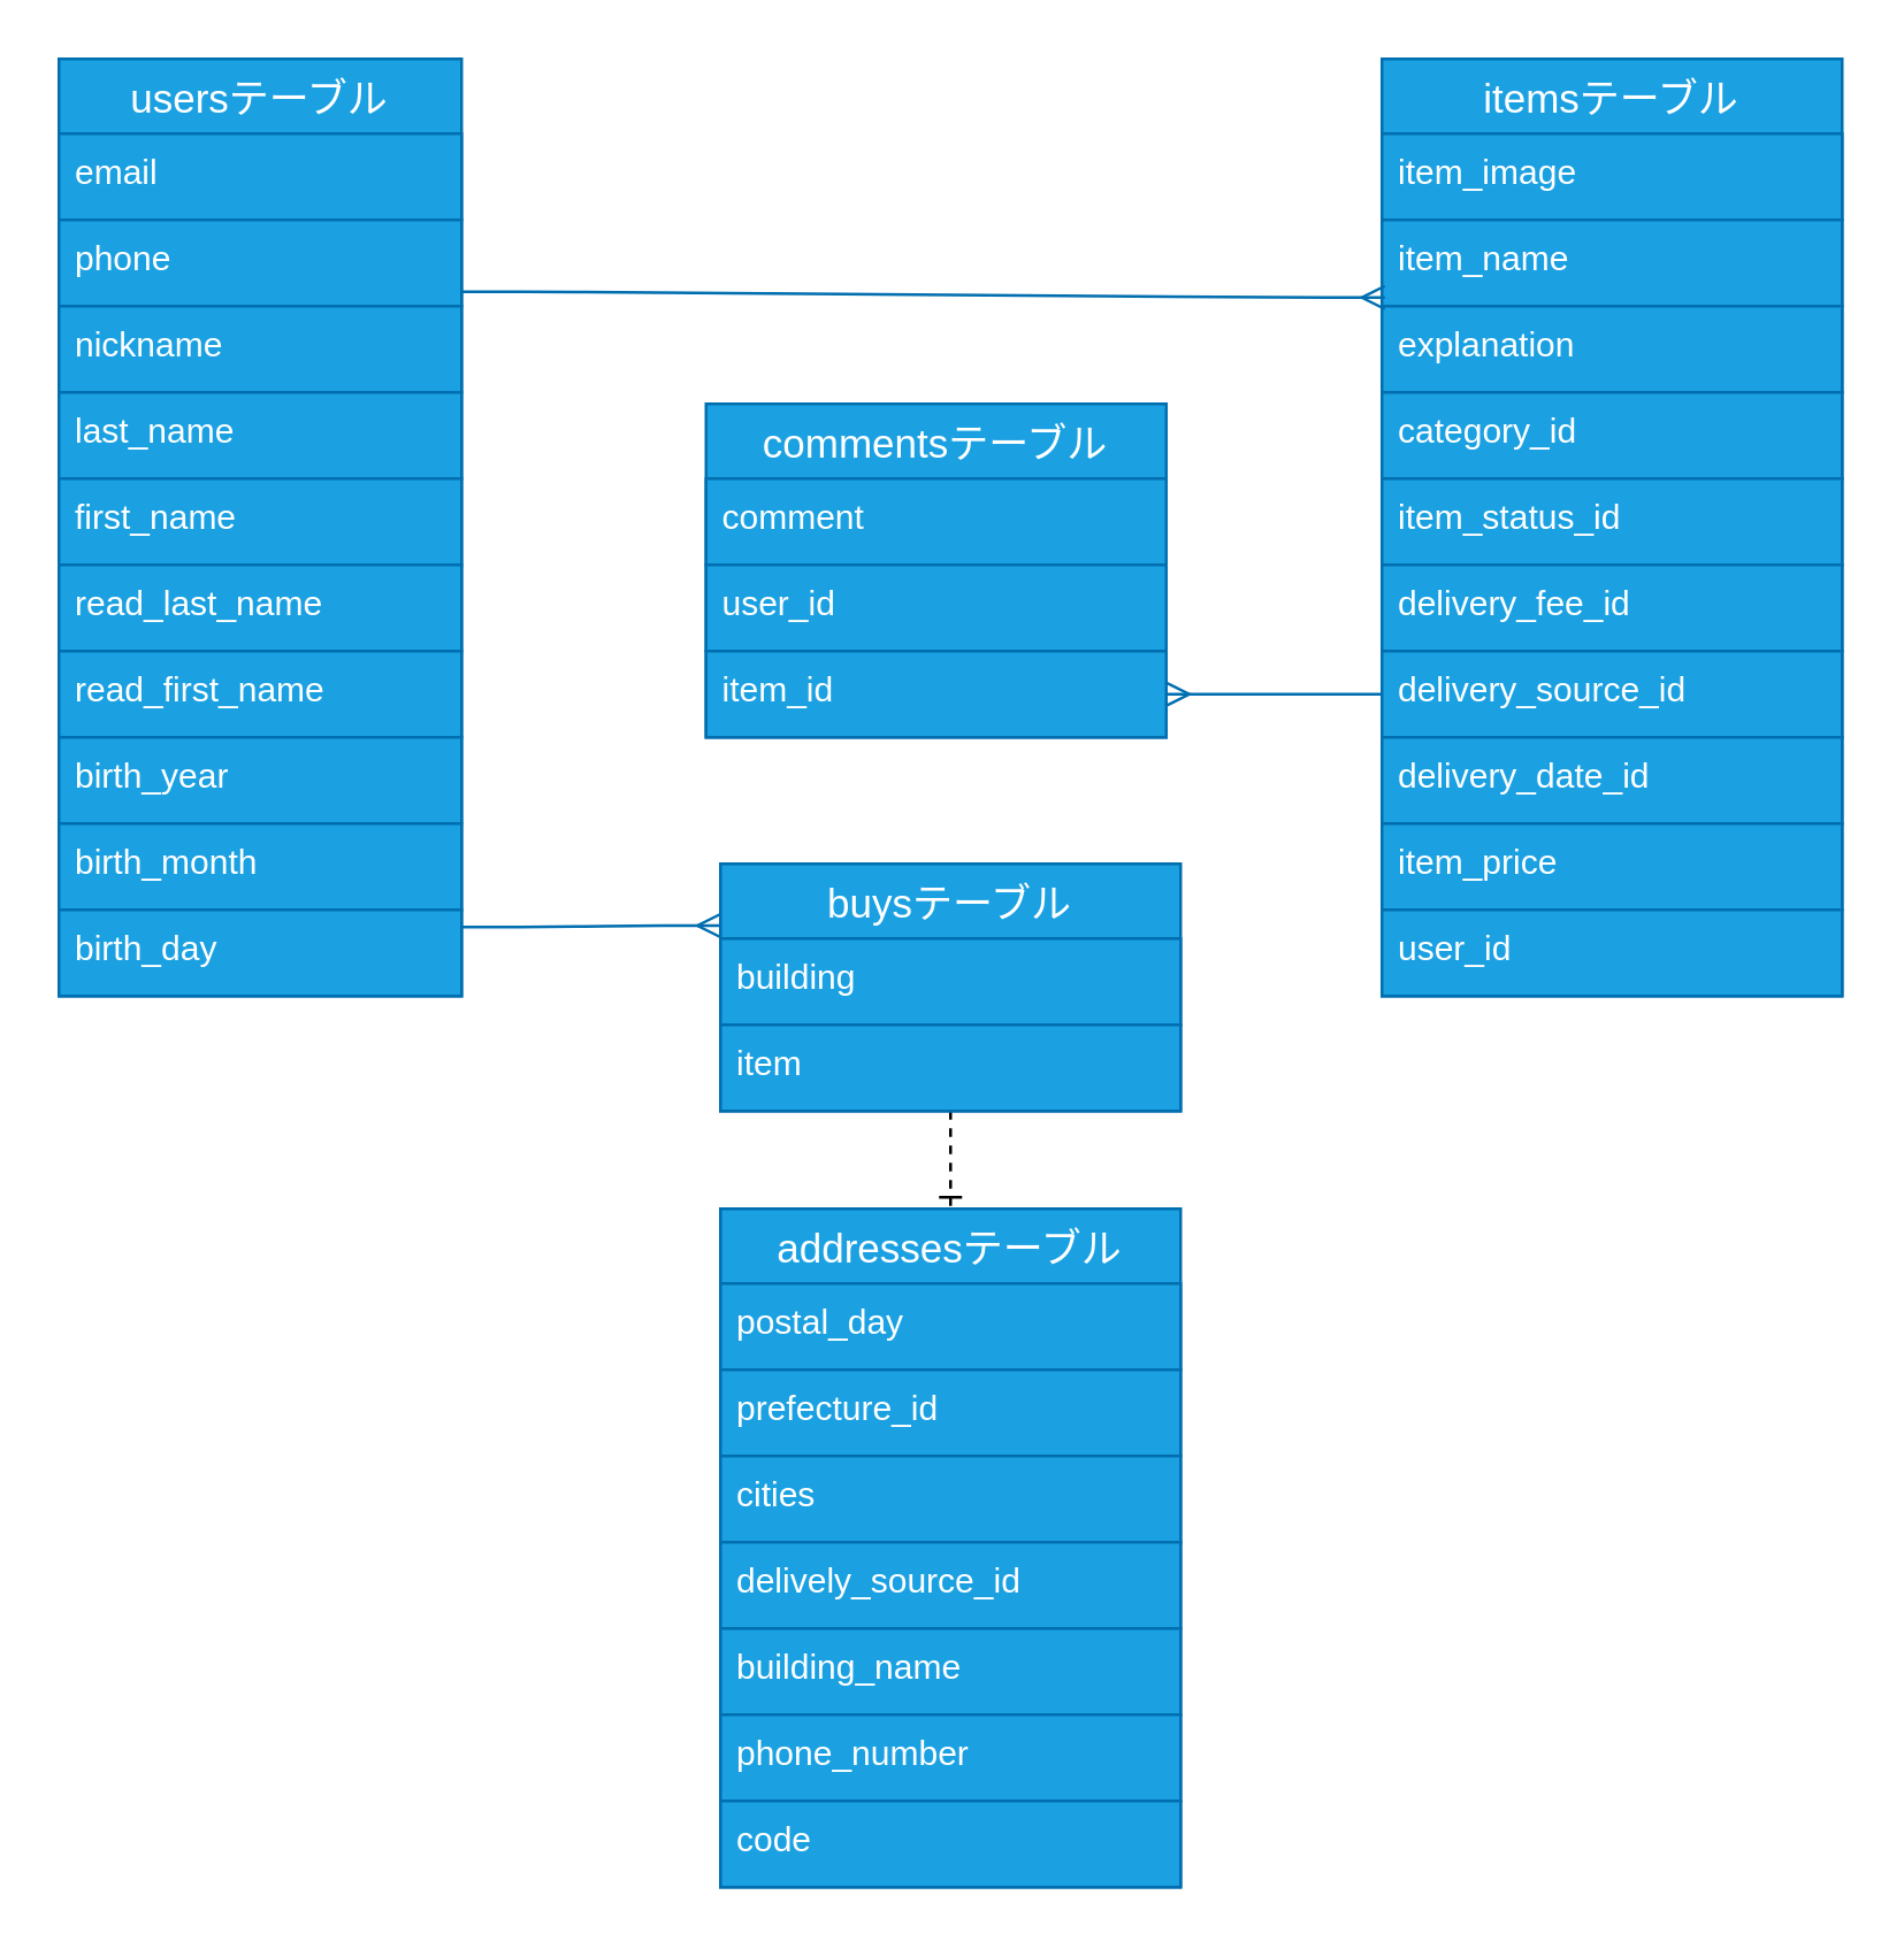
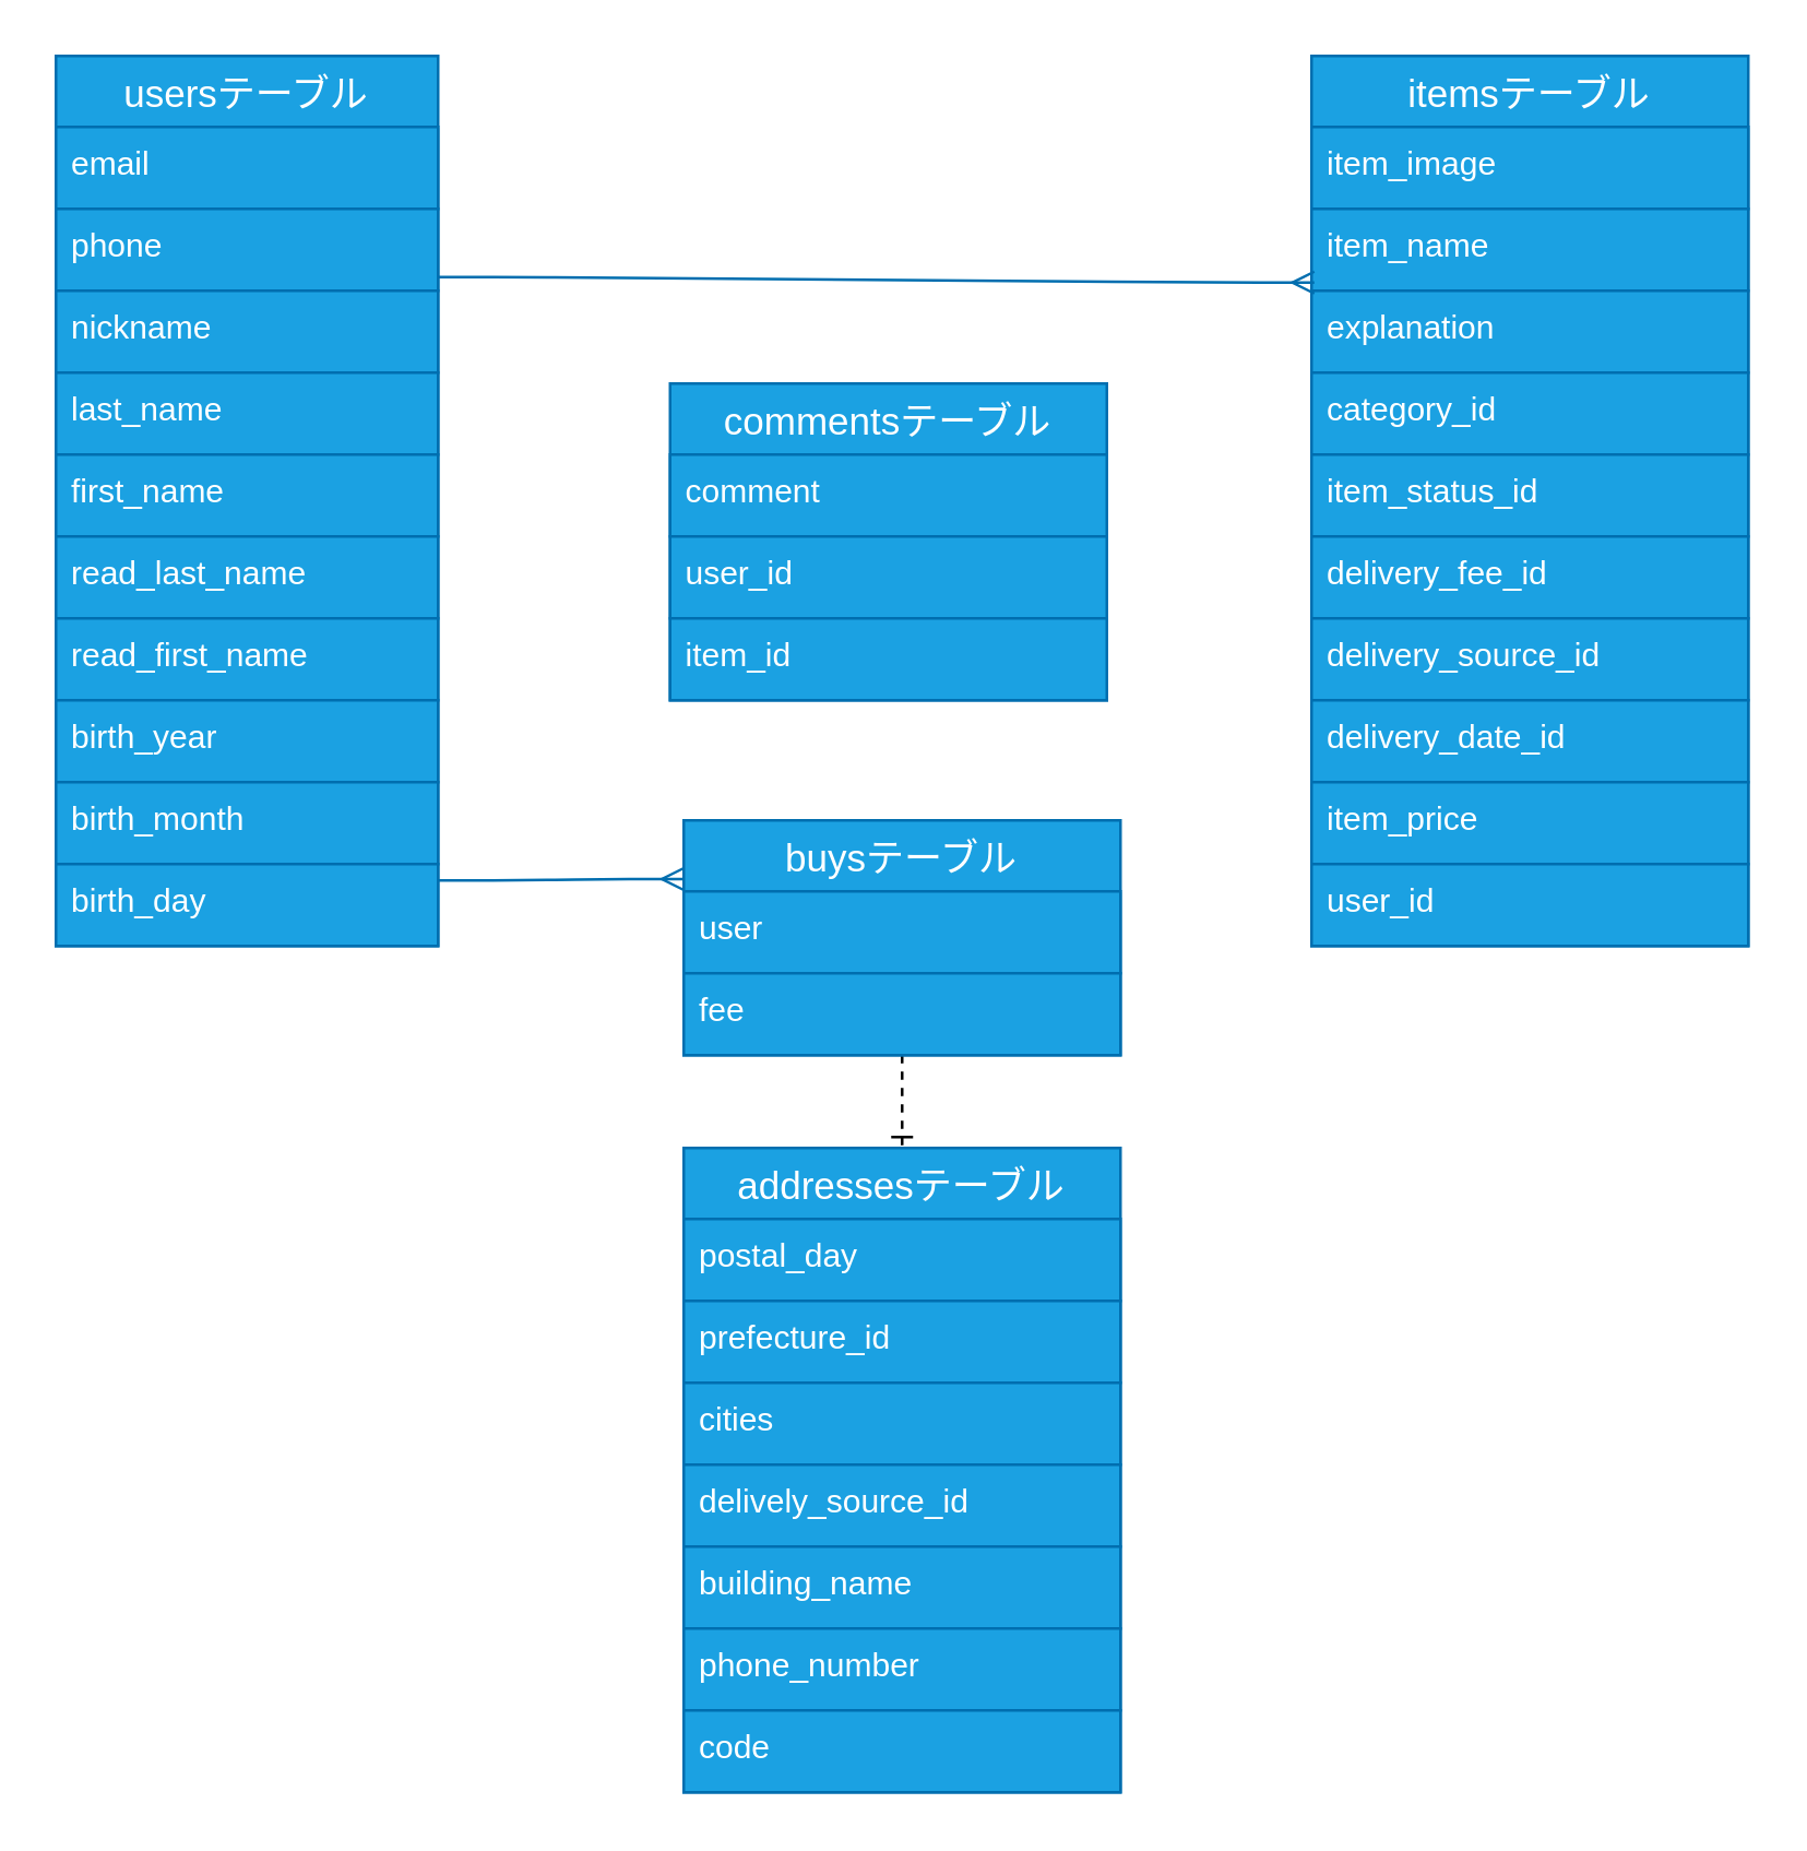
  <mxCell id="0" />
  <mxCell id="1" parent="0" />
  <mxCell id="2" value="usersテーブル" style="swimlane;fontStyle=0;childLayout=stackLayout;horizontal=1;startSize=26;horizontalStack=0;resizeParent=1;resizeParentMax=0;resizeLast=0;collapsible=1;marginBottom=0;align=center;fontSize=14;fillColor=#1ba1e2;strokeColor=#006EAF;fontColor=#ffffff;" parent="1" vertex="1"><mxGeometry x="20" y="20" width="140" height="326" as="geometry"><mxRectangle x="40" y="120" width="120" height="26" as="alternateBounds" /></mxGeometry></mxCell>
  <mxCell id="3" value="email" style="text;strokeColor=#006EAF;fillColor=#1ba1e2;spacingLeft=4;spacingRight=4;overflow=hidden;rotatable=0;points=[[0,0.5],[1,0.5]];portConstraint=eastwest;fontSize=12;fontColor=#ffffff;" parent="2" vertex="1"><mxGeometry y="26" width="140" height="30" as="geometry" /></mxCell>
  <mxCell id="4" value="phone" style="text;strokeColor=#006EAF;fillColor=#1ba1e2;spacingLeft=4;spacingRight=4;overflow=hidden;rotatable=0;points=[[0,0.5],[1,0.5]];portConstraint=eastwest;fontSize=12;fontColor=#ffffff;" parent="2" vertex="1"><mxGeometry y="56" width="140" height="30" as="geometry" /></mxCell>
  <mxCell id="5" value="nickname" style="text;strokeColor=#006EAF;fillColor=#1ba1e2;spacingLeft=4;spacingRight=4;overflow=hidden;rotatable=0;points=[[0,0.5],[1,0.5]];portConstraint=eastwest;fontSize=12;fontColor=#ffffff;" parent="2" vertex="1"><mxGeometry y="86" width="140" height="30" as="geometry" /></mxCell>
  <mxCell id="6" value="last_name" style="text;strokeColor=#006EAF;fillColor=#1ba1e2;spacingLeft=4;spacingRight=4;overflow=hidden;rotatable=0;points=[[0,0.5],[1,0.5]];portConstraint=eastwest;fontSize=12;fontColor=#ffffff;" parent="2" vertex="1"><mxGeometry y="116" width="140" height="30" as="geometry" /></mxCell>
  <mxCell id="7" value="first_name" style="text;strokeColor=#006EAF;fillColor=#1ba1e2;spacingLeft=4;spacingRight=4;overflow=hidden;rotatable=0;points=[[0,0.5],[1,0.5]];portConstraint=eastwest;fontSize=12;fontColor=#ffffff;" vertex="1" parent="2"><mxGeometry y="146" width="140" height="30" as="geometry" /></mxCell>
  <mxCell id="8" value="read_last_name" style="text;strokeColor=#006EAF;fillColor=#1ba1e2;spacingLeft=4;spacingRight=4;overflow=hidden;rotatable=0;points=[[0,0.5],[1,0.5]];portConstraint=eastwest;fontSize=12;fontColor=#ffffff;" parent="2" vertex="1"><mxGeometry y="176" width="140" height="30" as="geometry" /></mxCell>
  <mxCell id="9" value="read_first_name" style="text;strokeColor=#006EAF;fillColor=#1ba1e2;spacingLeft=4;spacingRight=4;overflow=hidden;rotatable=0;points=[[0,0.5],[1,0.5]];portConstraint=eastwest;fontSize=12;fontColor=#ffffff;" vertex="1" parent="2"><mxGeometry y="206" width="140" height="30" as="geometry" /></mxCell>
  <mxCell id="10" value="birth_year" style="text;strokeColor=#006EAF;fillColor=#1ba1e2;spacingLeft=4;spacingRight=4;overflow=hidden;rotatable=0;points=[[0,0.5],[1,0.5]];portConstraint=eastwest;fontSize=12;fontColor=#ffffff;" vertex="1" parent="2"><mxGeometry y="236" width="140" height="30" as="geometry" /></mxCell>
  <mxCell id="11" value="birth_month" style="text;strokeColor=#006EAF;fillColor=#1ba1e2;spacingLeft=4;spacingRight=4;overflow=hidden;rotatable=0;points=[[0,0.5],[1,0.5]];portConstraint=eastwest;fontSize=12;fontColor=#ffffff;" vertex="1" parent="2"><mxGeometry y="266" width="140" height="30" as="geometry" /></mxCell>
  <mxCell id="12" value="birth_day" style="text;strokeColor=#006EAF;fillColor=#1ba1e2;spacingLeft=4;spacingRight=4;overflow=hidden;rotatable=0;points=[[0,0.5],[1,0.5]];portConstraint=eastwest;fontSize=12;fontColor=#ffffff;" parent="2" vertex="1"><mxGeometry y="296" width="140" height="30" as="geometry" /></mxCell>
  <mxCell id="13" value="itemsテーブル" style="swimlane;fontStyle=0;childLayout=stackLayout;horizontal=1;startSize=26;horizontalStack=0;resizeParent=1;resizeParentMax=0;resizeLast=0;collapsible=1;marginBottom=0;align=center;fontSize=14;fillColor=#1ba1e2;strokeColor=#006EAF;fontColor=#ffffff;" parent="1" vertex="1"><mxGeometry x="480" y="20" width="160" height="326" as="geometry" /></mxCell>
  <mxCell id="14" value="item_image" style="text;strokeColor=#006EAF;fillColor=#1ba1e2;spacingLeft=4;spacingRight=4;overflow=hidden;rotatable=0;points=[[0,0.5],[1,0.5]];portConstraint=eastwest;fontSize=12;fontColor=#ffffff;" parent="13" vertex="1"><mxGeometry y="26" width="160" height="30" as="geometry" /></mxCell>
  <mxCell id="15" value="item_name" style="text;strokeColor=#006EAF;fillColor=#1ba1e2;spacingLeft=4;spacingRight=4;overflow=hidden;rotatable=0;points=[[0,0.5],[1,0.5]];portConstraint=eastwest;fontSize=12;fontColor=#ffffff;" vertex="1" parent="13"><mxGeometry y="56" width="160" height="30" as="geometry" /></mxCell>
  <mxCell id="16" value="explanation" style="text;strokeColor=#006EAF;fillColor=#1ba1e2;spacingLeft=4;spacingRight=4;overflow=hidden;rotatable=0;points=[[0,0.5],[1,0.5]];portConstraint=eastwest;fontSize=12;fontColor=#ffffff;" parent="13" vertex="1"><mxGeometry y="86" width="160" height="30" as="geometry" /></mxCell>
  <mxCell id="17" value="category_id" style="text;strokeColor=#006EAF;fillColor=#1ba1e2;spacingLeft=4;spacingRight=4;overflow=hidden;rotatable=0;points=[[0,0.5],[1,0.5]];portConstraint=eastwest;fontSize=12;fontColor=#ffffff;" parent="13" vertex="1"><mxGeometry y="116" width="160" height="30" as="geometry" /></mxCell>
  <mxCell id="18" value="item_status_id" style="text;strokeColor=#006EAF;fillColor=#1ba1e2;spacingLeft=4;spacingRight=4;overflow=hidden;rotatable=0;points=[[0,0.5],[1,0.5]];portConstraint=eastwest;fontSize=12;fontColor=#ffffff;" parent="13" vertex="1"><mxGeometry y="146" width="160" height="30" as="geometry" /></mxCell>
  <mxCell id="19" value="delivery_fee_id" style="text;strokeColor=#006EAF;fillColor=#1ba1e2;spacingLeft=4;spacingRight=4;overflow=hidden;rotatable=0;points=[[0,0.5],[1,0.5]];portConstraint=eastwest;fontSize=12;fontColor=#ffffff;" parent="13" vertex="1"><mxGeometry y="176" width="160" height="30" as="geometry" /></mxCell>
  <mxCell id="20" value="delivery_source_id" style="text;strokeColor=#006EAF;fillColor=#1ba1e2;spacingLeft=4;spacingRight=4;overflow=hidden;rotatable=0;points=[[0,0.5],[1,0.5]];portConstraint=eastwest;fontSize=12;fontColor=#ffffff;" parent="13" vertex="1"><mxGeometry y="206" width="160" height="30" as="geometry" /></mxCell>
  <mxCell id="21" value="delivery_date_id" style="text;strokeColor=#006EAF;fillColor=#1ba1e2;spacingLeft=4;spacingRight=4;overflow=hidden;rotatable=0;points=[[0,0.5],[1,0.5]];portConstraint=eastwest;fontSize=12;fontColor=#ffffff;" parent="13" vertex="1"><mxGeometry y="236" width="160" height="30" as="geometry" /></mxCell>
  <mxCell id="22" value="item_price" style="text;strokeColor=#006EAF;fillColor=#1ba1e2;spacingLeft=4;spacingRight=4;overflow=hidden;rotatable=0;points=[[0,0.5],[1,0.5]];portConstraint=eastwest;fontSize=12;fontColor=#ffffff;" vertex="1" parent="13"><mxGeometry y="266" width="160" height="30" as="geometry" /></mxCell>
  <mxCell id="23" value="user_id" style="text;strokeColor=#006EAF;fillColor=#1ba1e2;spacingLeft=4;spacingRight=4;overflow=hidden;rotatable=0;points=[[0,0.5],[1,0.5]];portConstraint=eastwest;fontSize=12;fontColor=#ffffff;" vertex="1" parent="13"><mxGeometry y="296" width="160" height="30" as="geometry" /></mxCell>
  <mxCell id="24" value="" style="edgeStyle=entityRelationEdgeStyle;fontSize=12;html=1;endArrow=ERmany;exitX=1;exitY=0.833;exitDx=0;exitDy=0;jumpSize=7;startSize=6;sourcePerimeterSpacing=16;targetPerimeterSpacing=16;exitPerimeter=0;fillColor=#1ba1e2;strokeColor=#006EAF;" edge="1" parent="1" source="4"><mxGeometry width="100" height="100" relative="1" as="geometry"><mxPoint x="170" y="211" as="sourcePoint" /><mxPoint x="481" y="103" as="targetPoint" /></mxGeometry></mxCell>
  <mxCell id="25" value="commentsテーブル" style="swimlane;fontStyle=0;childLayout=stackLayout;horizontal=1;startSize=26;horizontalStack=0;resizeParent=1;resizeParentMax=0;resizeLast=0;collapsible=1;marginBottom=0;align=center;fontSize=14;fillColor=#1ba1e2;strokeColor=#006EAF;fontColor=#ffffff;" vertex="1" parent="1"><mxGeometry x="245" y="140" width="160" height="116" as="geometry" /></mxCell>
  <mxCell id="26" value="comment" style="text;strokeColor=#006EAF;fillColor=#1ba1e2;spacingLeft=4;spacingRight=4;overflow=hidden;rotatable=0;points=[[0,0.5],[1,0.5]];portConstraint=eastwest;fontSize=12;fontColor=#ffffff;" vertex="1" parent="25"><mxGeometry y="26" width="160" height="30" as="geometry" /></mxCell>
  <mxCell id="27" value="user_id" style="text;strokeColor=#006EAF;fillColor=#1ba1e2;spacingLeft=4;spacingRight=4;overflow=hidden;rotatable=0;points=[[0,0.5],[1,0.5]];portConstraint=eastwest;fontSize=12;fontColor=#ffffff;" vertex="1" parent="25"><mxGeometry y="56" width="160" height="30" as="geometry" /></mxCell>
  <mxCell id="28" value="item_id" style="text;strokeColor=#006EAF;fillColor=#1ba1e2;spacingLeft=4;spacingRight=4;overflow=hidden;rotatable=0;points=[[0,0.5],[1,0.5]];portConstraint=eastwest;fontSize=12;fontColor=#ffffff;" vertex="1" parent="25"><mxGeometry y="86" width="160" height="30" as="geometry" /></mxCell>
- <mxCell id="29" value="" style="edgeStyle=entityRelationEdgeStyle;fontSize=12;html=1;endArrow=ERmany;entryX=1;entryY=0.5;entryDx=0;entryDy=0;exitX=0;exitY=0.5;exitDx=0;exitDy=0;fillColor=#1ba1e2;strokeColor=#006EAF;" edge="1" parent="1" source="20" target="28"><mxGeometry width="100" height="100" relative="1" as="geometry"><mxPoint x="430" y="450" as="sourcePoint" /><mxPoint x="600" y="330" as="targetPoint" /></mxGeometry></mxCell>
  <mxCell id="30" style="edgeStyle=none;rounded=0;jumpSize=7;orthogonalLoop=1;jettySize=auto;html=1;exitX=0.5;exitY=1;exitDx=0;exitDy=0;entryX=0.5;entryY=0;entryDx=0;entryDy=0;startSize=6;sourcePerimeterSpacing=16;endArrow=ERone;endFill=0;targetPerimeterSpacing=16;dashed=1;" edge="1" parent="1" source="31" target="34"><mxGeometry relative="1" as="geometry" /></mxCell>
  <mxCell id="31" value="buysテーブル" style="swimlane;fontStyle=0;childLayout=stackLayout;horizontal=1;startSize=26;horizontalStack=0;resizeParent=1;resizeParentMax=0;resizeLast=0;collapsible=1;marginBottom=0;align=center;fontSize=14;fillColor=#1ba1e2;strokeColor=#006EAF;fontColor=#ffffff;" vertex="1" parent="1"><mxGeometry x="250" y="300" width="160" height="86" as="geometry" /></mxCell>
- <mxCell id="32" value="building" style="text;strokeColor=#006EAF;fillColor=#1ba1e2;spacingLeft=4;spacingRight=4;overflow=hidden;rotatable=0;points=[[0,0.5],[1,0.5]];portConstraint=eastwest;fontSize=12;fontColor=#ffffff;" vertex="1" parent="31"><mxGeometry y="26" width="160" height="30" as="geometry" /></mxCell>
- <mxCell id="33" value="item" style="text;strokeColor=#006EAF;fillColor=#1ba1e2;spacingLeft=4;spacingRight=4;overflow=hidden;rotatable=0;points=[[0,0.5],[1,0.5]];portConstraint=eastwest;fontSize=12;fontColor=#ffffff;" vertex="1" parent="31"><mxGeometry y="56" width="160" height="30" as="geometry" /></mxCell>
+ <mxCell id="32" value="user" style="text;strokeColor=#006EAF;fillColor=#1ba1e2;spacingLeft=4;spacingRight=4;overflow=hidden;rotatable=0;points=[[0,0.5],[1,0.5]];portConstraint=eastwest;fontSize=12;fontColor=#ffffff;" vertex="1" parent="31"><mxGeometry y="26" width="160" height="30" as="geometry" /></mxCell>
+ <mxCell id="33" value="fee" style="text;strokeColor=#006EAF;fillColor=#1ba1e2;spacingLeft=4;spacingRight=4;overflow=hidden;rotatable=0;points=[[0,0.5],[1,0.5]];portConstraint=eastwest;fontSize=12;fontColor=#ffffff;" vertex="1" parent="31"><mxGeometry y="56" width="160" height="30" as="geometry" /></mxCell>
  <mxCell id="34" value="addressesテーブル" style="swimlane;fontStyle=0;childLayout=stackLayout;horizontal=1;startSize=26;horizontalStack=0;resizeParent=1;resizeParentMax=0;resizeLast=0;collapsible=1;marginBottom=0;align=center;fontSize=14;fillColor=#1ba1e2;strokeColor=#006EAF;fontColor=#ffffff;" vertex="1" parent="1"><mxGeometry x="250" y="420" width="160" height="236" as="geometry" /></mxCell>
  <mxCell id="35" value="postal_day" style="text;strokeColor=#006EAF;fillColor=#1ba1e2;spacingLeft=4;spacingRight=4;overflow=hidden;rotatable=0;points=[[0,0.5],[1,0.5]];portConstraint=eastwest;fontSize=12;fontColor=#ffffff;" vertex="1" parent="34"><mxGeometry y="26" width="160" height="30" as="geometry" /></mxCell>
  <mxCell id="36" value="prefecture_id" style="text;strokeColor=#006EAF;fillColor=#1ba1e2;spacingLeft=4;spacingRight=4;overflow=hidden;rotatable=0;points=[[0,0.5],[1,0.5]];portConstraint=eastwest;fontSize=12;fontColor=#ffffff;" vertex="1" parent="34"><mxGeometry y="56" width="160" height="30" as="geometry" /></mxCell>
  <mxCell id="37" value="cities" style="text;strokeColor=#006EAF;fillColor=#1ba1e2;spacingLeft=4;spacingRight=4;overflow=hidden;rotatable=0;points=[[0,0.5],[1,0.5]];portConstraint=eastwest;fontSize=12;fontColor=#ffffff;" vertex="1" parent="34"><mxGeometry y="86" width="160" height="30" as="geometry" /></mxCell>
  <mxCell id="38" value="delively_source_id" style="text;strokeColor=#006EAF;fillColor=#1ba1e2;spacingLeft=4;spacingRight=4;overflow=hidden;rotatable=0;points=[[0,0.5],[1,0.5]];portConstraint=eastwest;fontSize=12;fontColor=#ffffff;" vertex="1" parent="34"><mxGeometry y="116" width="160" height="30" as="geometry" /></mxCell>
  <mxCell id="39" value="building_name" style="text;strokeColor=#006EAF;fillColor=#1ba1e2;spacingLeft=4;spacingRight=4;overflow=hidden;rotatable=0;points=[[0,0.5],[1,0.5]];portConstraint=eastwest;fontSize=12;fontColor=#ffffff;" vertex="1" parent="34"><mxGeometry y="146" width="160" height="30" as="geometry" /></mxCell>
  <mxCell id="40" value="phone_number" style="text;strokeColor=#006EAF;fillColor=#1ba1e2;spacingLeft=4;spacingRight=4;overflow=hidden;rotatable=0;points=[[0,0.5],[1,0.5]];portConstraint=eastwest;fontSize=12;fontColor=#ffffff;" vertex="1" parent="34"><mxGeometry y="176" width="160" height="30" as="geometry" /></mxCell>
  <mxCell id="41" value="code" style="text;strokeColor=#006EAF;fillColor=#1ba1e2;spacingLeft=4;spacingRight=4;overflow=hidden;rotatable=0;points=[[0,0.5],[1,0.5]];portConstraint=eastwest;fontSize=12;fontColor=#ffffff;" vertex="1" parent="34"><mxGeometry y="206" width="160" height="30" as="geometry" /></mxCell>
  <mxCell id="42" value="" style="edgeStyle=entityRelationEdgeStyle;fontSize=12;html=1;endArrow=ERmany;entryX=0;entryY=0.25;entryDx=0;entryDy=0;fillColor=#1ba1e2;strokeColor=#006EAF;" edge="1" parent="1" target="31"><mxGeometry width="100" height="100" relative="1" as="geometry"><mxPoint x="160" y="322" as="sourcePoint" /><mxPoint x="470" y="280" as="targetPoint" /></mxGeometry></mxCell>
